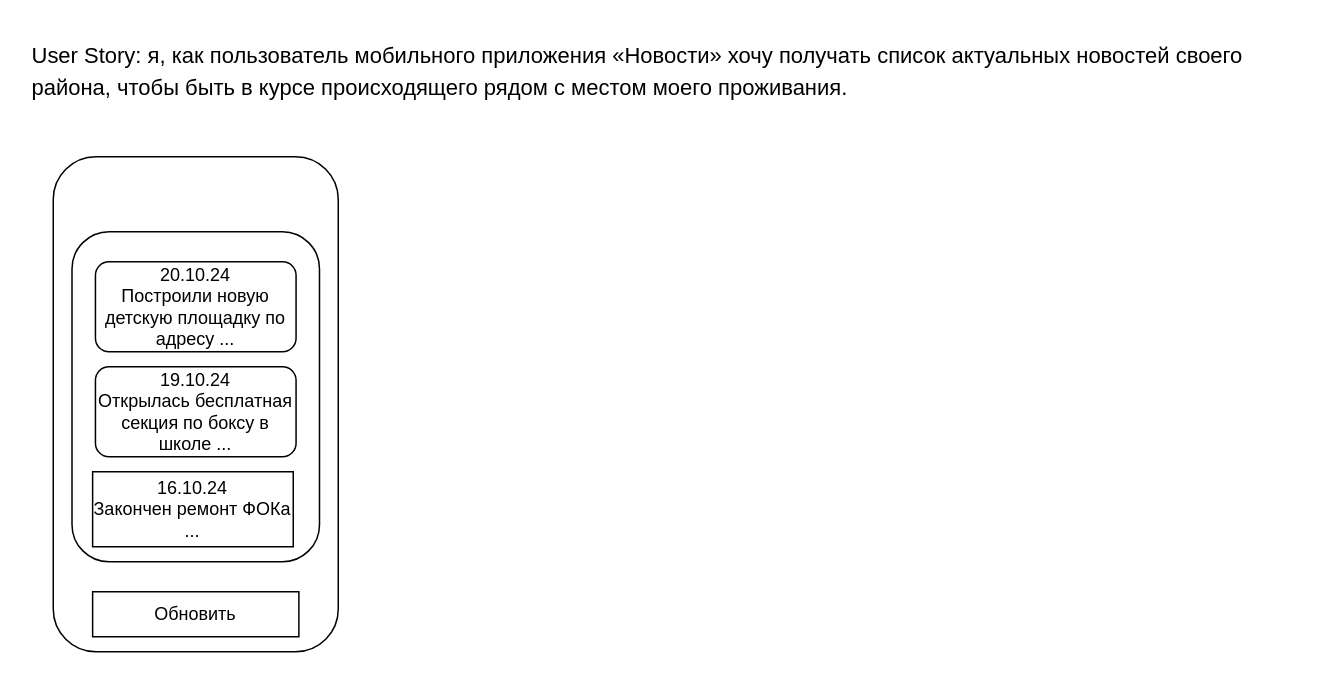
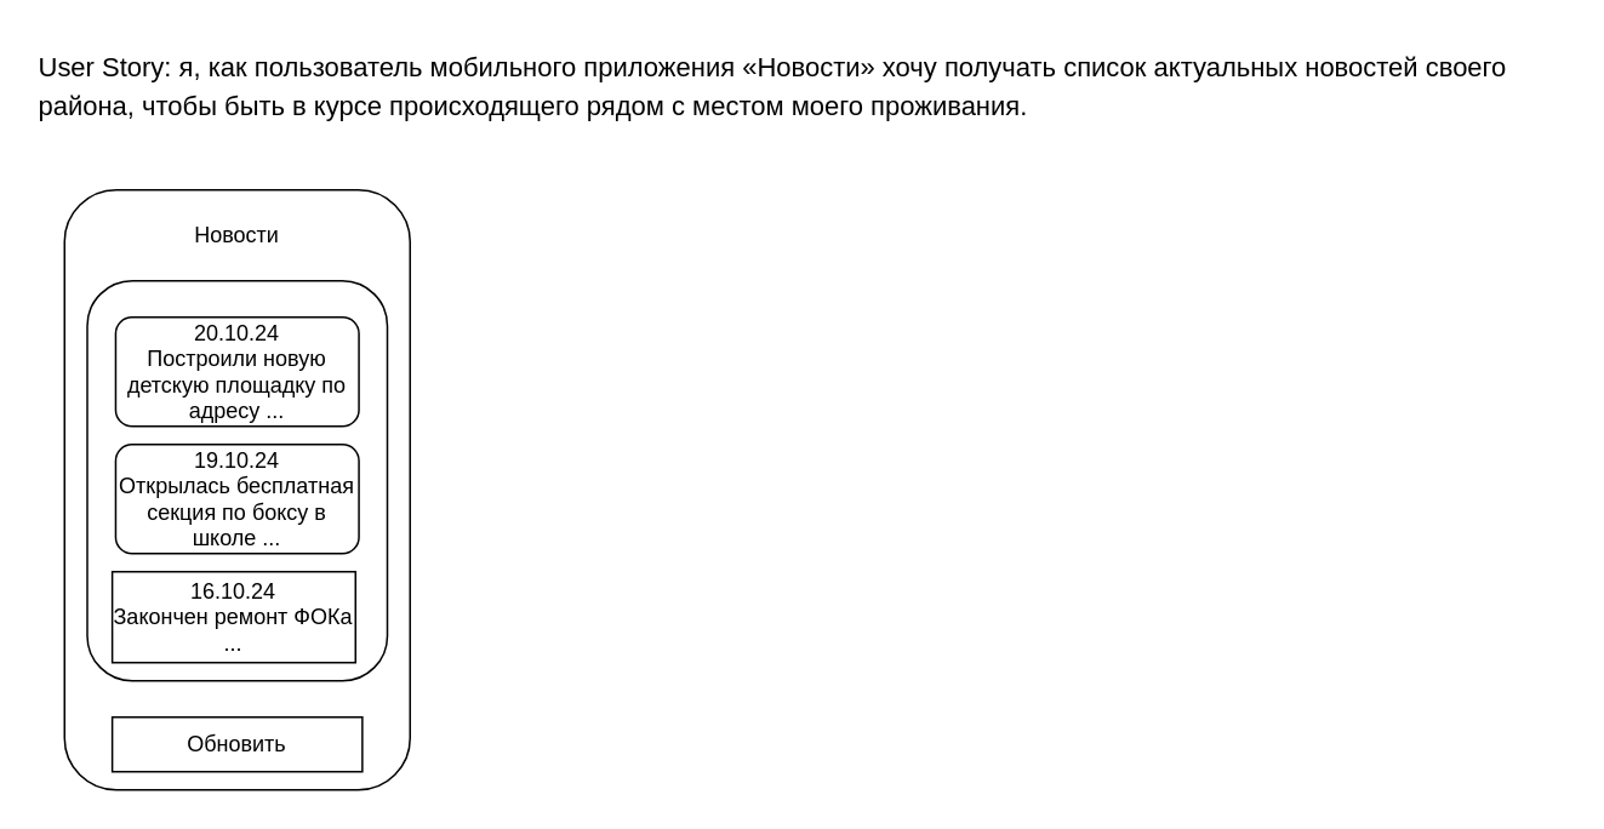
  <mxCell id="0" />
  <mxCell id="1" parent="0" />
  <mxCell id="2" value="&lt;span style=&quot;text-align: start;&quot; id=&quot;docs-internal-guid-4495d54e-7fff-9dda-d356-6cdd1c44bd76&quot;&gt;&lt;p style=&quot;line-height: 1.38; margin-top: 0pt; margin-bottom: 0pt;&quot; dir=&quot;ltr&quot;&gt;&lt;span style=&quot;font-size: 11pt; font-family: Arial, sans-serif; font-variant-ligatures: normal; font-variant-alternates: normal; font-variant-numeric: normal; font-variant-east-asian: normal; font-variant-position: normal; vertical-align: baseline; white-space: pre-wrap;&quot;&gt;User Story: я&lt;/span&gt;&lt;span style=&quot;font-family: Arial, sans-serif; font-size: 11pt; white-space: pre-wrap;&quot;&gt;, как пользователь мобильного приложения «Новости» хочу получать список актуальных новостей своего района, чтобы быть в курсе происходящего рядом с местом моего проживания.&lt;/span&gt;&lt;/p&gt;&lt;/span&gt;" style="text;html=1;align=center;verticalAlign=middle;whiteSpace=wrap;rounded=0;" vertex="1" parent="1"><mxGeometry x="20" y="20" width="840" height="54" as="geometry" /></mxCell>
  <mxCell id="3" value="" style="rounded=1;whiteSpace=wrap;html=1;" vertex="1" parent="1"><mxGeometry x="35" y="104" width="190" height="330" as="geometry" /></mxCell>
+ <mxCell id="4" value="Новости" style="text;html=1;align=center;verticalAlign=middle;whiteSpace=wrap;rounded=0;" vertex="1" parent="1"><mxGeometry x="100" y="114" width="60" height="30" as="geometry" /></mxCell>
  <mxCell id="5" value="" style="rounded=1;whiteSpace=wrap;html=1;" vertex="1" parent="1"><mxGeometry x="47.5" y="154" width="165" height="220" as="geometry" /></mxCell>
  <mxCell id="6" value="Обновить" style="whiteSpace=wrap;html=1;rounded=0;" vertex="1" parent="1"><mxGeometry x="61.25" y="394" width="137.5" height="30" as="geometry" /></mxCell>
  <mxCell id="7" value="20.10.24&lt;div&gt;Построили новую детскую площадку по адресу ...&lt;/div&gt;" style="rounded=1;whiteSpace=wrap;html=1;" vertex="1" parent="1"><mxGeometry x="63.13" y="174" width="133.75" height="60" as="geometry" /></mxCell>
  <mxCell id="8" value="19.10.24&lt;div&gt;Открылась бесплатная секция по боксу в школе ...&lt;/div&gt;" style="rounded=1;whiteSpace=wrap;html=1;" vertex="1" parent="1"><mxGeometry x="63.13" y="244" width="133.75" height="60" as="geometry" /></mxCell>
  <mxCell id="9" value="16.10.24&lt;div&gt;Закончен ремонт ФОКа ...&lt;/div&gt;" style="whiteSpace=wrap;html=1;rounded=0;" vertex="1" parent="1"><mxGeometry x="61.25" y="314" width="133.75" height="50" as="geometry" /></mxCell>
